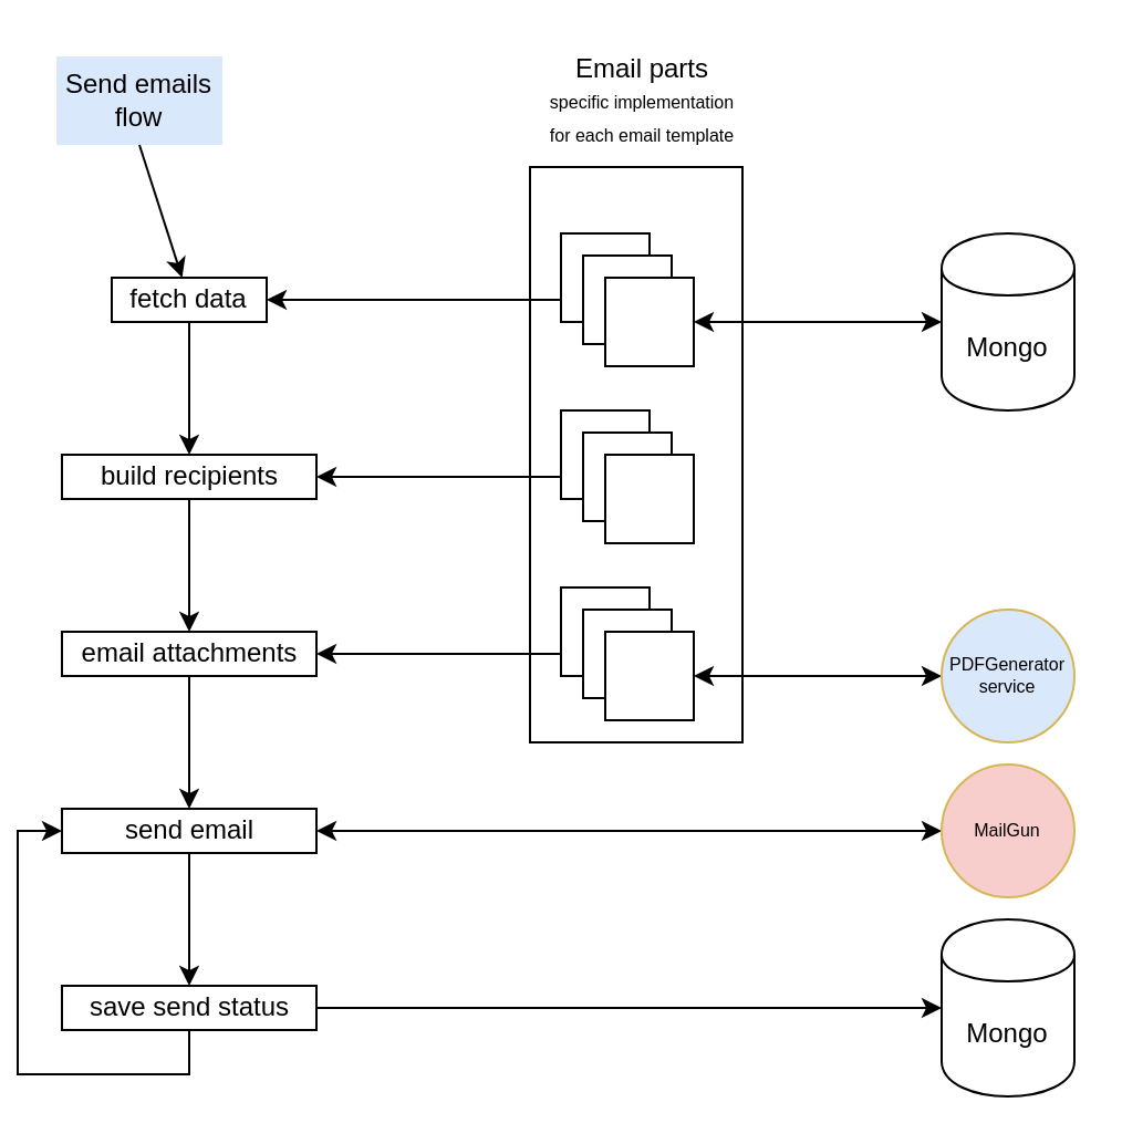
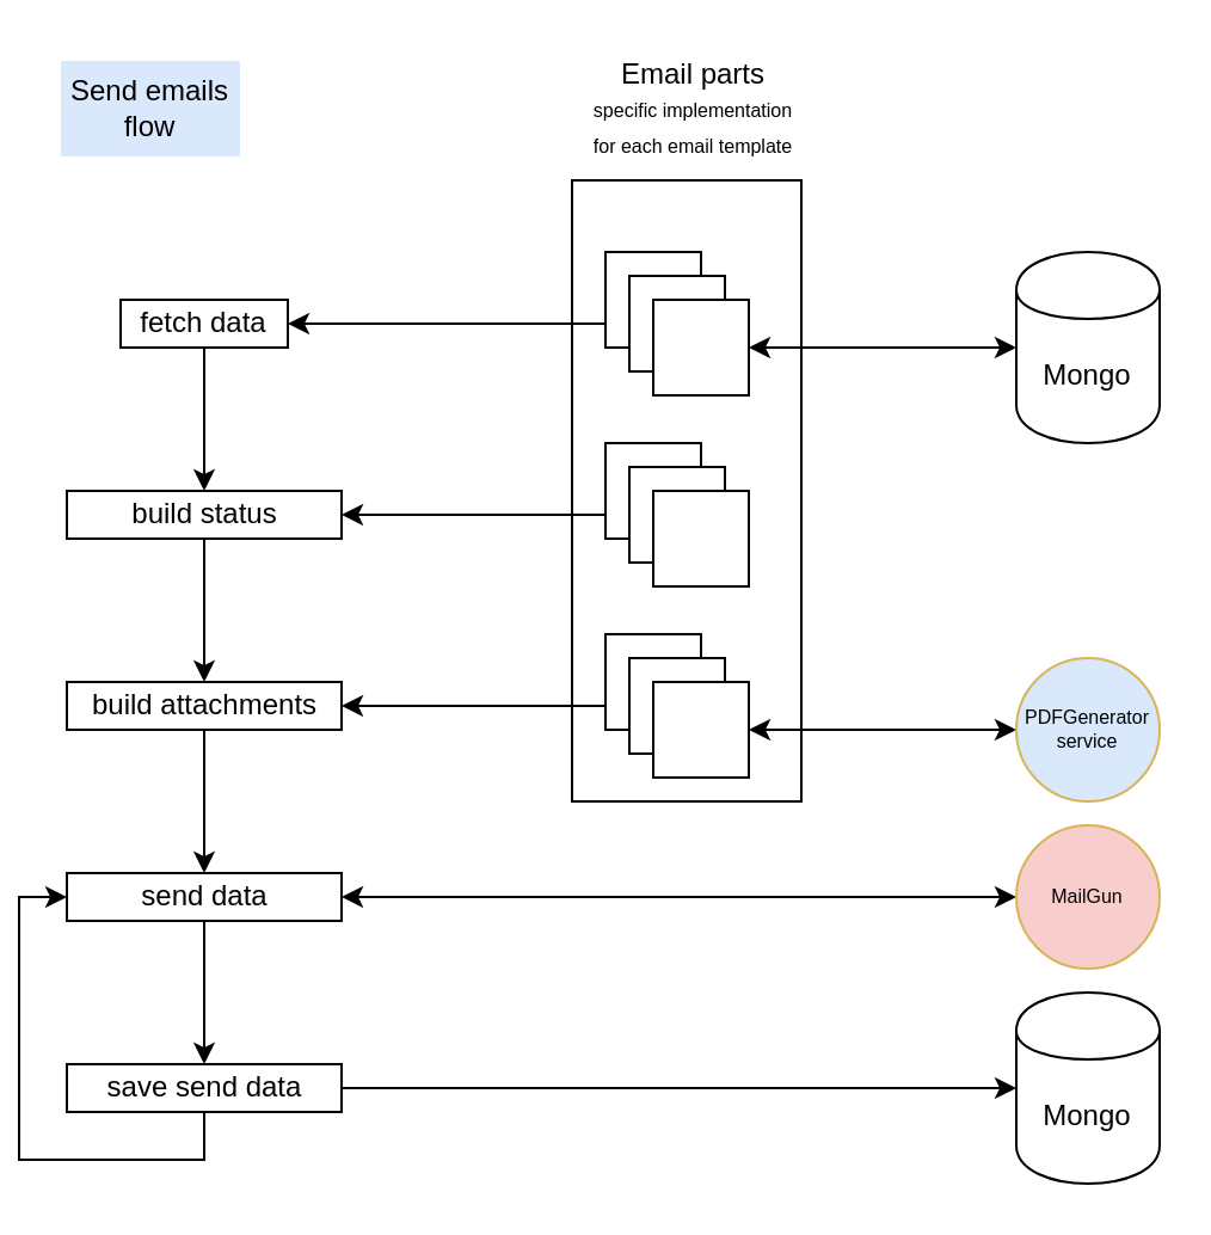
  <mxCell id="0" />
  <mxCell id="1" parent="0" />
  <mxCell id="2" value="Send emails flow" style="text;html=1;strokeColor=none;fillColor=#dae8fc;align=center;verticalAlign=middle;whiteSpace=wrap;rounded=0;" vertex="1" parent="1"><mxGeometry x="20" y="25" width="75" height="40" as="geometry" /></mxCell>
  <mxCell id="3" value="" style="endArrow=classic;html=1;exitX=0.5;exitY=1;exitDx=0;exitDy=0;" edge="1" parent="1" source="5"><mxGeometry width="50" height="50" relative="1" as="geometry"><mxPoint x="450" y="425" as="sourcePoint" /><mxPoint x="80" y="145" as="targetPoint" /></mxGeometry></mxCell>
  <mxCell id="4" style="edgeStyle=orthogonalEdgeStyle;rounded=0;orthogonalLoop=1;jettySize=auto;html=1;exitX=0.5;exitY=1;exitDx=0;exitDy=0;entryX=0.5;entryY=0;entryDx=0;entryDy=0;" edge="1" parent="1" source="5" target="8"><mxGeometry relative="1" as="geometry"><mxPoint x="140" y="195" as="targetPoint" /></mxGeometry></mxCell>
  <mxCell id="5" value="fetch data" style="text;html=1;strokeColor=#000000;fillColor=none;align=center;verticalAlign=middle;whiteSpace=wrap;rounded=0;" vertex="1" parent="1"><mxGeometry x="45" y="125" width="70" height="20" as="geometry" /></mxCell>
- <mxCell id="6" value="" style="endArrow=classic;html=1;exitX=0.5;exitY=1;exitDx=0;exitDy=0;" edge="1" parent="1" source="2" target="5"><mxGeometry width="50" height="50" relative="1" as="geometry"><mxPoint x="80" y="65" as="sourcePoint" /><mxPoint x="80" y="145" as="targetPoint" /></mxGeometry></mxCell>
  <mxCell id="7" style="edgeStyle=orthogonalEdgeStyle;rounded=0;orthogonalLoop=1;jettySize=auto;html=1;exitX=0.5;exitY=1;exitDx=0;exitDy=0;entryX=0.5;entryY=0;entryDx=0;entryDy=0;" edge="1" parent="1" source="8" target="10"><mxGeometry relative="1" as="geometry"><mxPoint x="80" y="345" as="targetPoint" /></mxGeometry></mxCell>
- <mxCell id="8" value="build recipients" style="text;html=1;strokeColor=#000000;fillColor=none;align=center;verticalAlign=middle;whiteSpace=wrap;rounded=0;" vertex="1" parent="1"><mxGeometry x="22.5" y="205" width="115" height="20" as="geometry" /></mxCell>
+ <mxCell id="8" value="build status" style="text;html=1;strokeColor=#000000;fillColor=none;align=center;verticalAlign=middle;whiteSpace=wrap;rounded=0;" vertex="1" parent="1"><mxGeometry x="22.5" y="205" width="115" height="20" as="geometry" /></mxCell>
  <mxCell id="9" style="edgeStyle=orthogonalEdgeStyle;rounded=0;orthogonalLoop=1;jettySize=auto;html=1;exitX=0.5;exitY=1;exitDx=0;exitDy=0;entryX=0.5;entryY=0;entryDx=0;entryDy=0;" edge="1" parent="1" source="10" target="13"><mxGeometry relative="1" as="geometry" /></mxCell>
- <mxCell id="10" value="email attachments" style="text;html=1;strokeColor=#000000;fillColor=none;align=center;verticalAlign=middle;whiteSpace=wrap;rounded=0;" vertex="1" parent="1"><mxGeometry x="22.5" y="285" width="115" height="20" as="geometry" /></mxCell>
+ <mxCell id="10" value="build attachments" style="text;html=1;strokeColor=#000000;fillColor=none;align=center;verticalAlign=middle;whiteSpace=wrap;rounded=0;" vertex="1" parent="1"><mxGeometry x="22.5" y="285" width="115" height="20" as="geometry" /></mxCell>
  <mxCell id="11" value="" style="edgeStyle=orthogonalEdgeStyle;rounded=0;orthogonalLoop=1;jettySize=auto;html=1;" edge="1" parent="1" source="13" target="16"><mxGeometry relative="1" as="geometry" /></mxCell>
  <mxCell id="12" style="edgeStyle=orthogonalEdgeStyle;rounded=0;orthogonalLoop=1;jettySize=auto;html=1;exitX=1;exitY=0.5;exitDx=0;exitDy=0;startArrow=classic;startFill=1;entryX=0;entryY=0.5;entryDx=0;entryDy=0;" edge="1" parent="1" source="13" target="36"><mxGeometry relative="1" as="geometry"><mxPoint x="400" y="375.286" as="targetPoint" /></mxGeometry></mxCell>
- <mxCell id="13" value="send email" style="text;html=1;strokeColor=#000000;fillColor=none;align=center;verticalAlign=middle;whiteSpace=wrap;rounded=0;" vertex="1" parent="1"><mxGeometry x="22.5" y="365" width="115" height="20" as="geometry" /></mxCell>
+ <mxCell id="13" value="send data" style="text;html=1;strokeColor=#000000;fillColor=none;align=center;verticalAlign=middle;whiteSpace=wrap;rounded=0;" vertex="1" parent="1"><mxGeometry x="22.5" y="365" width="115" height="20" as="geometry" /></mxCell>
  <mxCell id="14" style="edgeStyle=orthogonalEdgeStyle;rounded=0;orthogonalLoop=1;jettySize=auto;html=1;exitX=0.5;exitY=1;exitDx=0;exitDy=0;entryX=0;entryY=0.5;entryDx=0;entryDy=0;" edge="1" parent="1" source="16" target="13"><mxGeometry relative="1" as="geometry" /></mxCell>
  <mxCell id="15" style="edgeStyle=orthogonalEdgeStyle;rounded=0;orthogonalLoop=1;jettySize=auto;html=1;exitX=1;exitY=0.5;exitDx=0;exitDy=0;entryX=0;entryY=0.5;entryDx=0;entryDy=0;" edge="1" parent="1" source="16" target="35"><mxGeometry relative="1" as="geometry" /></mxCell>
- <mxCell id="16" value="save send status" style="text;html=1;align=center;verticalAlign=middle;whiteSpace=wrap;rounded=0;strokeColor=#000000;" vertex="1" parent="1"><mxGeometry x="22.5" y="445" width="115" height="20" as="geometry" /></mxCell>
+ <mxCell id="16" value="save send data" style="text;html=1;align=center;verticalAlign=middle;whiteSpace=wrap;rounded=0;strokeColor=#000000;" vertex="1" parent="1"><mxGeometry x="22.5" y="445" width="115" height="20" as="geometry" /></mxCell>
  <mxCell id="17" value="" style="rounded=0;whiteSpace=wrap;html=1;strokeColor=#000000;fillColor=#ffffff;" vertex="1" parent="1"><mxGeometry x="234" y="75" width="96" height="260" as="geometry" /></mxCell>
  <mxCell id="18" style="edgeStyle=orthogonalEdgeStyle;rounded=0;orthogonalLoop=1;jettySize=auto;html=1;exitX=0;exitY=0.5;exitDx=0;exitDy=0;startArrow=classic;startFill=1;" edge="1" parent="1" source="19" target="24"><mxGeometry relative="1" as="geometry" /></mxCell>
  <mxCell id="19" value="&lt;div&gt;Mongo&lt;/div&gt;" style="shape=cylinder;whiteSpace=wrap;html=1;boundedLbl=1;backgroundOutline=1;strokeColor=#000000;fillColor=#ffffff;" vertex="1" parent="1"><mxGeometry x="420" y="105" width="60" height="80" as="geometry" /></mxCell>
  <mxCell id="20" value="&lt;div&gt;Email parts&lt;/div&gt;&lt;div&gt;&lt;font style=&quot;font-size: 8px&quot;&gt;specific implementation&lt;/font&gt;&lt;/div&gt;&lt;div&gt;&lt;font style=&quot;font-size: 8px&quot;&gt;for each email template&lt;/font&gt;&lt;br&gt; &lt;/div&gt;" style="text;html=1;strokeColor=none;fillColor=none;align=center;verticalAlign=middle;whiteSpace=wrap;rounded=0;" vertex="1" parent="1"><mxGeometry x="210" y="20" width="150" height="50" as="geometry" /></mxCell>
  <mxCell id="21" style="edgeStyle=orthogonalEdgeStyle;rounded=0;orthogonalLoop=1;jettySize=auto;html=1;exitX=0;exitY=0.75;exitDx=0;exitDy=0;entryX=1;entryY=0.5;entryDx=0;entryDy=0;startArrow=none;startFill=0;" edge="1" parent="1" source="22" target="5"><mxGeometry relative="1" as="geometry" /></mxCell>
  <mxCell id="22" value="" style="rounded=0;whiteSpace=wrap;html=1;strokeColor=#000000;fillColor=#ffffff;" vertex="1" parent="1"><mxGeometry x="248" y="105" width="40" height="40" as="geometry" /></mxCell>
  <mxCell id="23" value="" style="rounded=0;whiteSpace=wrap;html=1;strokeColor=#000000;fillColor=#ffffff;" vertex="1" parent="1"><mxGeometry x="258" y="115" width="40" height="40" as="geometry" /></mxCell>
  <mxCell id="24" value="" style="rounded=0;whiteSpace=wrap;html=1;strokeColor=#000000;fillColor=#ffffff;" vertex="1" parent="1"><mxGeometry x="268" y="125" width="40" height="40" as="geometry" /></mxCell>
  <mxCell id="25" style="edgeStyle=orthogonalEdgeStyle;rounded=0;orthogonalLoop=1;jettySize=auto;html=1;exitX=0;exitY=0.75;exitDx=0;exitDy=0;entryX=1;entryY=0.5;entryDx=0;entryDy=0;startArrow=none;startFill=0;" edge="1" parent="1" source="26" target="8"><mxGeometry relative="1" as="geometry" /></mxCell>
  <mxCell id="26" value="" style="rounded=0;whiteSpace=wrap;html=1;strokeColor=#000000;fillColor=#ffffff;" vertex="1" parent="1"><mxGeometry x="248" y="185" width="40" height="40" as="geometry" /></mxCell>
  <mxCell id="27" value="" style="rounded=0;whiteSpace=wrap;html=1;strokeColor=#000000;fillColor=#ffffff;" vertex="1" parent="1"><mxGeometry x="258" y="195" width="40" height="40" as="geometry" /></mxCell>
  <mxCell id="28" value="" style="rounded=0;whiteSpace=wrap;html=1;strokeColor=#000000;fillColor=#ffffff;" vertex="1" parent="1"><mxGeometry x="268" y="205" width="40" height="40" as="geometry" /></mxCell>
  <mxCell id="29" style="edgeStyle=orthogonalEdgeStyle;rounded=0;orthogonalLoop=1;jettySize=auto;html=1;exitX=0;exitY=0.75;exitDx=0;exitDy=0;entryX=1;entryY=0.5;entryDx=0;entryDy=0;startArrow=none;startFill=0;" edge="1" parent="1" source="30" target="10"><mxGeometry relative="1" as="geometry" /></mxCell>
  <mxCell id="30" value="" style="rounded=0;whiteSpace=wrap;html=1;strokeColor=#000000;fillColor=#ffffff;" vertex="1" parent="1"><mxGeometry x="248" y="265" width="40" height="40" as="geometry" /></mxCell>
  <mxCell id="31" value="" style="rounded=0;whiteSpace=wrap;html=1;strokeColor=#000000;fillColor=#ffffff;" vertex="1" parent="1"><mxGeometry x="258" y="275" width="40" height="40" as="geometry" /></mxCell>
  <mxCell id="32" value="" style="rounded=0;whiteSpace=wrap;html=1;strokeColor=#000000;fillColor=#ffffff;" vertex="1" parent="1"><mxGeometry x="268" y="285" width="40" height="40" as="geometry" /></mxCell>
  <mxCell id="33" style="edgeStyle=orthogonalEdgeStyle;rounded=0;orthogonalLoop=1;jettySize=auto;html=1;exitX=0;exitY=0.5;exitDx=0;exitDy=0;entryX=1;entryY=0.5;entryDx=0;entryDy=0;startArrow=classic;startFill=1;" edge="1" parent="1" source="34" target="32"><mxGeometry relative="1" as="geometry" /></mxCell>
  <mxCell id="34" value="&lt;div style=&quot;font-size: 8px&quot;&gt;&lt;font style=&quot;font-size: 8px&quot;&gt;PDFGenerator&lt;/font&gt;&lt;/div&gt;&lt;div style=&quot;font-size: 8px&quot;&gt;&lt;font style=&quot;font-size: 8px&quot;&gt;service&lt;br&gt;&lt;/font&gt;&lt;/div&gt;" style="ellipse;whiteSpace=wrap;html=1;aspect=fixed;strokeColor=#d6b656;fillColor=#dae8fc;" vertex="1" parent="1"><mxGeometry x="420" y="275" width="60" height="60" as="geometry" /></mxCell>
  <mxCell id="35" value="&lt;div&gt;Mongo&lt;/div&gt;" style="shape=cylinder;whiteSpace=wrap;html=1;boundedLbl=1;backgroundOutline=1;strokeColor=#000000;fillColor=#ffffff;" vertex="1" parent="1"><mxGeometry x="420" y="415" width="60" height="80" as="geometry" /></mxCell>
  <mxCell id="36" value="&lt;div style=&quot;font-size: 8px&quot;&gt;MailGun&lt;/div&gt;" style="ellipse;whiteSpace=wrap;html=1;aspect=fixed;strokeColor=#d6b656;fillColor=#f8cecc;" vertex="1" parent="1"><mxGeometry x="420" y="345" width="60" height="60" as="geometry" /></mxCell>
